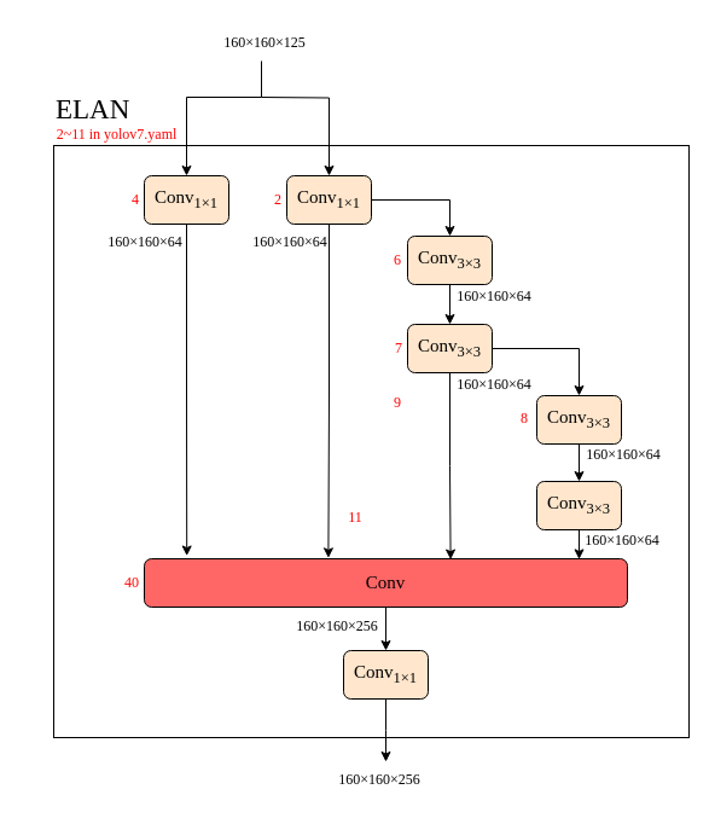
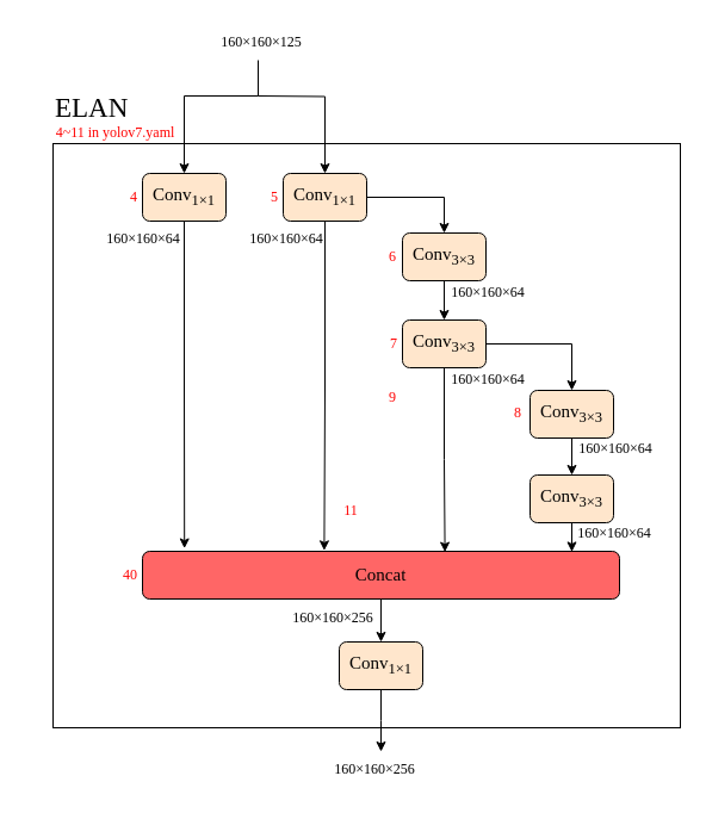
  <mxCell id="0" />
  <mxCell id="1" parent="0" />
  <mxCell id="2" value="" style="rounded=0;whiteSpace=wrap;html=1;fontFamily=Times New Roman;" parent="1" vertex="1"><mxGeometry x="44" y="120" width="526" height="490" as="geometry" /></mxCell>
  <mxCell id="3" value="" style="edgeStyle=orthogonalEdgeStyle;rounded=0;orthogonalLoop=1;jettySize=auto;html=1;exitX=0.5;exitY=1;exitDx=0;exitDy=0;fontFamily=Times New Roman;" parent="1" target="5" edge="1"><mxGeometry relative="1" as="geometry"><mxPoint x="216" y="80" as="sourcePoint" /></mxGeometry></mxCell>
  <mxCell id="4" value="&lt;div style=&quot;font-size: 11.3pt;&quot;&gt;&lt;span style=&quot;background-color: rgb(255, 230, 204);&quot;&gt;Conv&lt;sub&gt;1&lt;/sub&gt;&lt;/span&gt;&lt;sub&gt;×1&lt;/sub&gt;&lt;/div&gt;" style="rounded=1;whiteSpace=wrap;html=1;labelBackgroundColor=none;fontSize=23;fillColor=#FFE6CC;strokeColor=#000000;fontFamily=Times New Roman;" parent="1" vertex="1"><mxGeometry x="119" y="145" width="70" height="40" as="geometry" /></mxCell>
  <mxCell id="5" value="&lt;div style=&quot;font-size: 11.3pt;&quot;&gt;&lt;span style=&quot;background-color: rgb(255, 230, 204);&quot;&gt;Conv&lt;/span&gt;&lt;sub style=&quot;border-color: var(--border-color);&quot;&gt;1&lt;/sub&gt;&lt;sub style=&quot;background-color: initial; border-color: var(--border-color);&quot;&gt;×1&lt;/sub&gt;&lt;/div&gt;" style="rounded=1;whiteSpace=wrap;html=1;labelBackgroundColor=none;fontSize=23;fillColor=#FFE6CC;strokeColor=#000000;fontFamily=Times New Roman;" parent="1" vertex="1"><mxGeometry x="237" y="145" width="70" height="40" as="geometry" /></mxCell>
  <mxCell id="6" value="&lt;div style=&quot;font-size: 11.3pt;&quot;&gt;&lt;span style=&quot;background-color: rgb(255, 230, 204);&quot;&gt;Conv&lt;/span&gt;&lt;sub&gt;3×3&lt;/sub&gt;&lt;/div&gt;" style="rounded=1;whiteSpace=wrap;html=1;labelBackgroundColor=none;fontSize=23;fillColor=#FFE6CC;strokeColor=#000000;fontFamily=Times New Roman;" parent="1" vertex="1"><mxGeometry x="337" y="195" width="70" height="40" as="geometry" /></mxCell>
  <mxCell id="7" value="" style="edgeStyle=orthogonalEdgeStyle;rounded=0;orthogonalLoop=1;jettySize=auto;html=1;fontFamily=Times New Roman;" parent="1" source="5" target="6" edge="1"><mxGeometry relative="1" as="geometry" /></mxCell>
  <mxCell id="8" style="edgeStyle=orthogonalEdgeStyle;rounded=0;orthogonalLoop=1;jettySize=auto;html=1;exitX=0.5;exitY=1;exitDx=0;exitDy=0;entryX=0.634;entryY=0.014;entryDx=0;entryDy=0;entryPerimeter=0;fontFamily=Times New Roman;" parent="1" source="9" target="24" edge="1"><mxGeometry relative="1" as="geometry" /></mxCell>
  <mxCell id="9" value="&lt;div style=&quot;font-size: 11.3pt;&quot;&gt;&lt;span style=&quot;background-color: rgb(255, 230, 204);&quot;&gt;Conv&lt;/span&gt;&lt;sub&gt;3×3&lt;/sub&gt;&lt;/div&gt;" style="rounded=1;whiteSpace=wrap;html=1;labelBackgroundColor=none;fontSize=23;fillColor=#FFE6CC;strokeColor=#000000;fontFamily=Times New Roman;" parent="1" vertex="1"><mxGeometry x="337" y="268" width="70" height="40" as="geometry" /></mxCell>
  <mxCell id="10" value="" style="edgeStyle=orthogonalEdgeStyle;rounded=0;orthogonalLoop=1;jettySize=auto;html=1;fontFamily=Times New Roman;" parent="1" source="6" target="9" edge="1"><mxGeometry relative="1" as="geometry" /></mxCell>
  <mxCell id="11" value="&lt;div style=&quot;font-size: 11.3pt;&quot;&gt;&lt;span style=&quot;background-color: rgb(255, 230, 204);&quot;&gt;Conv&lt;/span&gt;&lt;sub&gt;3×3&lt;/sub&gt;&lt;/div&gt;" style="rounded=1;whiteSpace=wrap;html=1;labelBackgroundColor=none;fontSize=23;fillColor=#FFE6CC;strokeColor=#000000;fontFamily=Times New Roman;" parent="1" vertex="1"><mxGeometry x="444" y="327" width="70" height="40" as="geometry" /></mxCell>
  <mxCell id="12" value="" style="edgeStyle=orthogonalEdgeStyle;rounded=0;orthogonalLoop=1;jettySize=auto;html=1;exitX=1;exitY=0.5;exitDx=0;exitDy=0;fontFamily=Times New Roman;" parent="1" source="9" target="11" edge="1"><mxGeometry relative="1" as="geometry"><mxPoint x="307" y="359" as="sourcePoint" /></mxGeometry></mxCell>
  <mxCell id="13" value="" style="edgeStyle=orthogonalEdgeStyle;rounded=0;orthogonalLoop=1;jettySize=auto;html=1;fontFamily=Times New Roman;startArrow=none;" parent="1" target="4" edge="1"><mxGeometry relative="1" as="geometry"><mxPoint x="216" y="50" as="sourcePoint" /><Array as="points"><mxPoint x="216" y="50" /><mxPoint x="216" y="80" /><mxPoint x="154" y="80" /></Array></mxGeometry></mxCell>
  <mxCell id="14" value="&lt;font color=&quot;#ff0000&quot;&gt;6&lt;/font&gt;" style="text;html=1;strokeColor=none;fillColor=none;align=center;verticalAlign=middle;whiteSpace=wrap;rounded=0;fontFamily=Times New Roman;" parent="1" vertex="1"><mxGeometry x="319" y="200" width="20" height="30" as="geometry" /></mxCell>
  <mxCell id="15" value="&lt;font color=&quot;#ff0000&quot;&gt;7&lt;/font&gt;" style="text;html=1;strokeColor=none;fillColor=none;align=center;verticalAlign=middle;whiteSpace=wrap;rounded=0;fontFamily=Times New Roman;" parent="1" vertex="1"><mxGeometry x="320" y="273" width="20" height="30" as="geometry" /></mxCell>
  <mxCell id="16" value="&lt;font color=&quot;#ff0000&quot;&gt;8&lt;/font&gt;" style="text;html=1;strokeColor=none;fillColor=none;align=center;verticalAlign=middle;whiteSpace=wrap;rounded=0;fontFamily=Times New Roman;" parent="1" vertex="1"><mxGeometry x="424" y="331" width="20" height="30" as="geometry" /></mxCell>
- <mxCell id="17" value="&lt;font color=&quot;#ff0000&quot;&gt;2&lt;/font&gt;" style="text;html=1;strokeColor=none;fillColor=none;align=center;verticalAlign=middle;whiteSpace=wrap;rounded=0;fontFamily=Times New Roman;" parent="1" vertex="1"><mxGeometry x="220" y="150" width="20" height="30" as="geometry" /></mxCell>
+ <mxCell id="17" value="&lt;font color=&quot;#ff0000&quot;&gt;5&lt;/font&gt;" style="text;html=1;strokeColor=none;fillColor=none;align=center;verticalAlign=middle;whiteSpace=wrap;rounded=0;fontFamily=Times New Roman;" parent="1" vertex="1"><mxGeometry x="220" y="150" width="20" height="30" as="geometry" /></mxCell>
  <mxCell id="18" value="&lt;font color=&quot;#ff0000&quot;&gt;4&lt;/font&gt;" style="text;html=1;strokeColor=none;fillColor=none;align=center;verticalAlign=middle;whiteSpace=wrap;rounded=0;fontFamily=Times New Roman;" parent="1" vertex="1"><mxGeometry x="102" y="150" width="20" height="30" as="geometry" /></mxCell>
  <mxCell id="19" style="edgeStyle=orthogonalEdgeStyle;rounded=0;orthogonalLoop=1;jettySize=auto;html=1;exitX=0.5;exitY=1;exitDx=0;exitDy=0;entryX=0.915;entryY=0.011;entryDx=0;entryDy=0;entryPerimeter=0;fontFamily=Times New Roman;" parent="1" edge="1"><mxGeometry relative="1" as="geometry"><mxPoint x="473" y="438" as="sourcePoint" /><mxPoint x="479" y="462.44" as="targetPoint" /></mxGeometry></mxCell>
  <mxCell id="20" value="&lt;div style=&quot;font-size: 11.3pt;&quot;&gt;&lt;span style=&quot;background-color: rgb(255, 230, 204);&quot;&gt;Conv&lt;/span&gt;&lt;sub&gt;3×3&lt;/sub&gt;&lt;/div&gt;" style="rounded=1;whiteSpace=wrap;html=1;labelBackgroundColor=none;fontSize=23;fillColor=#FFE6CC;strokeColor=#000000;fontFamily=Times New Roman;" parent="1" vertex="1"><mxGeometry x="444" y="398" width="70" height="40" as="geometry" /></mxCell>
  <mxCell id="21" value="" style="edgeStyle=orthogonalEdgeStyle;rounded=0;orthogonalLoop=1;jettySize=auto;html=1;fontFamily=Times New Roman;" parent="1" source="11" target="20" edge="1"><mxGeometry relative="1" as="geometry" /></mxCell>
  <mxCell id="22" value="&lt;font color=&quot;#ff0000&quot;&gt;9&lt;/font&gt;" style="text;html=1;strokeColor=none;fillColor=none;align=center;verticalAlign=middle;whiteSpace=wrap;rounded=0;fontFamily=Times New Roman;" parent="1" vertex="1"><mxGeometry x="319" y="318" width="20" height="30" as="geometry" /></mxCell>
  <mxCell id="23" style="edgeStyle=orthogonalEdgeStyle;rounded=0;orthogonalLoop=1;jettySize=auto;html=1;exitX=0.5;exitY=1;exitDx=0;exitDy=0;entryX=0.5;entryY=0;entryDx=0;entryDy=0;fontFamily=Times New Roman;" parent="1" source="24" target="29" edge="1"><mxGeometry relative="1" as="geometry" /></mxCell>
- <mxCell id="24" value="&lt;div style=&quot;font-size: 11.3pt;&quot;&gt;&lt;span style=&quot;background-color: rgb(255, 102, 102);&quot;&gt;Conv&lt;/span&gt;&lt;/div&gt;" style="rounded=1;whiteSpace=wrap;html=1;labelBackgroundColor=none;fontSize=23;fillColor=#FF6666;fontFamily=Times New Roman;" parent="1" vertex="1"><mxGeometry x="119" y="462" width="400" height="40" as="geometry" /></mxCell>
+ <mxCell id="24" value="&lt;div style=&quot;font-size: 11.3pt;&quot;&gt;&lt;span style=&quot;background-color: rgb(255, 102, 102);&quot;&gt;Concat&lt;/span&gt;&lt;/div&gt;" style="rounded=1;whiteSpace=wrap;html=1;labelBackgroundColor=none;fontSize=23;fillColor=#FF6666;fontFamily=Times New Roman;" parent="1" vertex="1"><mxGeometry x="119" y="462" width="400" height="40" as="geometry" /></mxCell>
  <mxCell id="25" style="edgeStyle=orthogonalEdgeStyle;rounded=0;orthogonalLoop=1;jettySize=auto;html=1;exitX=0.5;exitY=1;exitDx=0;exitDy=0;entryX=0.088;entryY=-0.062;entryDx=0;entryDy=0;entryPerimeter=0;fontFamily=Times New Roman;" parent="1" source="4" target="24" edge="1"><mxGeometry relative="1" as="geometry"><mxPoint x="154" y="400" as="targetPoint" /></mxGeometry></mxCell>
  <mxCell id="26" style="edgeStyle=orthogonalEdgeStyle;rounded=0;orthogonalLoop=1;jettySize=auto;html=1;exitX=0.5;exitY=1;exitDx=0;exitDy=0;entryX=0.381;entryY=-0.017;entryDx=0;entryDy=0;entryPerimeter=0;fontFamily=Times New Roman;" parent="1" source="5" target="24" edge="1"><mxGeometry relative="1" as="geometry"><mxPoint x="272" y="400" as="targetPoint" /></mxGeometry></mxCell>
  <mxCell id="27" value="&lt;font color=&quot;#ff0000&quot;&gt;40&lt;/font&gt;" style="text;html=1;strokeColor=none;fillColor=none;align=center;verticalAlign=middle;whiteSpace=wrap;rounded=0;fontFamily=Times New Roman;" parent="1" vertex="1"><mxGeometry x="99" y="467" width="20" height="30" as="geometry" /></mxCell>
  <mxCell id="28" style="edgeStyle=orthogonalEdgeStyle;rounded=0;orthogonalLoop=1;jettySize=auto;html=1;exitX=0.5;exitY=1;exitDx=0;exitDy=0;fontFamily=Times New Roman;" parent="1" source="29" edge="1"><mxGeometry relative="1" as="geometry"><mxPoint x="319" y="630" as="targetPoint" /></mxGeometry></mxCell>
  <mxCell id="29" value="&lt;div style=&quot;font-size: 11.3pt;&quot;&gt;&lt;span style=&quot;background-color: rgb(255, 230, 204);&quot;&gt;Conv&lt;/span&gt;&lt;sub style=&quot;background-color: initial; border-color: var(--border-color);&quot;&gt;1&lt;/sub&gt;&lt;sub style=&quot;background-color: initial; border-color: var(--border-color);&quot;&gt;×1&lt;/sub&gt;&lt;/div&gt;" style="rounded=1;whiteSpace=wrap;html=1;labelBackgroundColor=none;fontSize=23;fillColor=#FFE6CC;strokeColor=#000000;fontFamily=Times New Roman;" parent="1" vertex="1"><mxGeometry x="284" y="538" width="70" height="40" as="geometry" /></mxCell>
  <mxCell id="30" value="&lt;font color=&quot;#ff0000&quot;&gt;11&lt;/font&gt;" style="text;html=1;strokeColor=none;fillColor=none;align=center;verticalAlign=middle;whiteSpace=wrap;rounded=0;fontFamily=Times New Roman;" parent="1" vertex="1"><mxGeometry x="284" y="413" width="20" height="30" as="geometry" /></mxCell>
  <mxCell id="31" value="160×160×64" style="text;html=1;strokeColor=none;fillColor=none;align=center;verticalAlign=middle;whiteSpace=wrap;rounded=0;fontFamily=Times New Roman;" parent="1" vertex="1"><mxGeometry x="90" y="185" width="60" height="30" as="geometry" /></mxCell>
  <mxCell id="32" value="160×160×64" style="text;html=1;strokeColor=none;fillColor=none;align=center;verticalAlign=middle;whiteSpace=wrap;rounded=0;fontFamily=Times New Roman;" parent="1" vertex="1"><mxGeometry x="210" y="185" width="60" height="30" as="geometry" /></mxCell>
  <mxCell id="33" value="160×160×64" style="text;html=1;strokeColor=none;fillColor=none;align=center;verticalAlign=middle;whiteSpace=wrap;rounded=0;fontFamily=Times New Roman;" parent="1" vertex="1"><mxGeometry x="379" y="230" width="60" height="30" as="geometry" /></mxCell>
  <mxCell id="34" value="160×160×64" style="text;html=1;strokeColor=none;fillColor=none;align=center;verticalAlign=middle;whiteSpace=wrap;rounded=0;fontFamily=Times New Roman;" parent="1" vertex="1"><mxGeometry x="379" y="303" width="60" height="30" as="geometry" /></mxCell>
  <mxCell id="35" value="160×160×64" style="text;html=1;strokeColor=none;fillColor=none;align=center;verticalAlign=middle;whiteSpace=wrap;rounded=0;fontFamily=Times New Roman;" parent="1" vertex="1"><mxGeometry x="486" y="361" width="60" height="30" as="geometry" /></mxCell>
  <mxCell id="36" value="160×160×64" style="text;html=1;strokeColor=none;fillColor=none;align=center;verticalAlign=middle;whiteSpace=wrap;rounded=0;fontFamily=Times New Roman;" parent="1" vertex="1"><mxGeometry x="485" y="432" width="60" height="30" as="geometry" /></mxCell>
  <mxCell id="37" value="160×160×256" style="text;html=1;strokeColor=none;fillColor=none;align=center;verticalAlign=middle;whiteSpace=wrap;rounded=0;fontFamily=Times New Roman;" parent="1" vertex="1"><mxGeometry x="249" y="503" width="60" height="30" as="geometry" /></mxCell>
  <mxCell id="38" value="160×160×256" style="text;html=1;strokeColor=none;fillColor=none;align=center;verticalAlign=middle;whiteSpace=wrap;rounded=0;fontFamily=Times New Roman;" parent="1" vertex="1"><mxGeometry x="284" y="630" width="60" height="30" as="geometry" /></mxCell>
  <mxCell id="39" value="&lt;span style=&quot;color: rgb(0, 0, 0); font-size: 23px; font-style: normal; font-variant-ligatures: normal; font-variant-caps: normal; font-weight: 400; letter-spacing: normal; orphans: 2; text-align: center; text-indent: 0px; text-transform: none; widows: 2; word-spacing: 0px; -webkit-text-stroke-width: 0px; text-decoration-thickness: initial; text-decoration-style: initial; text-decoration-color: initial; float: none; display: inline !important;&quot;&gt;ELAN&lt;/span&gt;" style="text;whiteSpace=wrap;html=1;fontSize=23;fontFamily=Times New Roman;fontColor=#000000;" parent="1" vertex="1"><mxGeometry x="44" y="70" width="130" height="40" as="geometry" /></mxCell>
  <mxCell id="40" value="&lt;span style=&quot;background-color: rgb(255, 255, 255);&quot;&gt;160×160×125&lt;/span&gt;" style="text;html=1;strokeColor=none;fillColor=none;align=center;verticalAlign=middle;whiteSpace=wrap;rounded=0;fontFamily=Times New Roman;" parent="1" vertex="1"><mxGeometry x="189" y="20" width="60" height="30" as="geometry" /></mxCell>
- <mxCell id="41" value="&lt;font color=&quot;#ff0000&quot;&gt;2~11 in yolov7.yaml&lt;/font&gt;" style="text;html=1;strokeColor=none;fillColor=none;align=center;verticalAlign=middle;whiteSpace=wrap;rounded=0;fontFamily=Times New Roman;" parent="1" vertex="1"><mxGeometry x="20" y="96" width="153" height="30" as="geometry" /></mxCell>
+ <mxCell id="41" value="&lt;font color=&quot;#ff0000&quot;&gt;4~11 in yolov7.yaml&lt;/font&gt;" style="text;html=1;strokeColor=none;fillColor=none;align=center;verticalAlign=middle;whiteSpace=wrap;rounded=0;fontFamily=Times New Roman;" parent="1" vertex="1"><mxGeometry x="20" y="96" width="153" height="30" as="geometry" /></mxCell>
